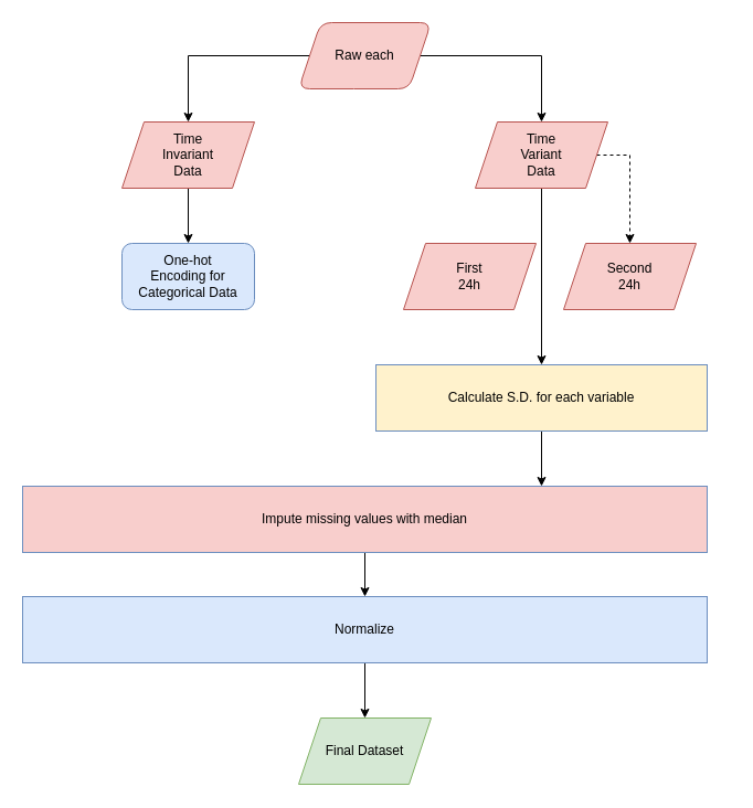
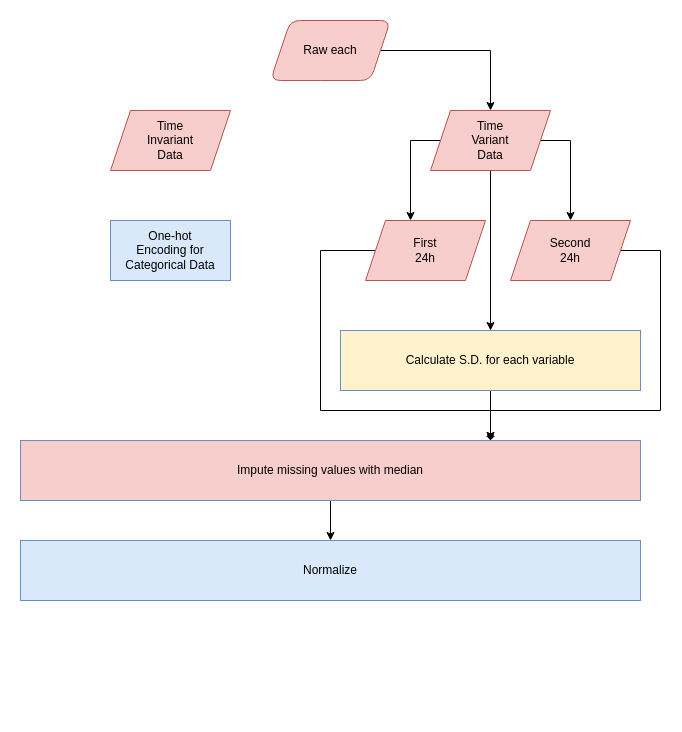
  <mxCell id="0" />
  <mxCell id="1" parent="0" />
- <mxCell id="2" style="edgeStyle=orthogonalEdgeStyle;rounded=0;orthogonalLoop=1;jettySize=auto;html=1;" parent="1" source="4" target="6" edge="1"><mxGeometry relative="1" as="geometry" /></mxCell>
  <mxCell id="3" style="edgeStyle=orthogonalEdgeStyle;rounded=0;orthogonalLoop=1;jettySize=auto;html=1;" parent="1" source="4" target="10" edge="1"><mxGeometry relative="1" as="geometry" /></mxCell>
  <mxCell id="4" value="Raw each" style="rounded=1;whiteSpace=wrap;html=1;shape=parallelogram;perimeter=parallelogramPerimeter;fixedSize=1;fillColor=#f8cecc;strokeColor=#b85450;" parent="1" vertex="1"><mxGeometry x="270" y="20" width="120" height="60" as="geometry" /></mxCell>
- <mxCell id="5" value="" style="edgeStyle=orthogonalEdgeStyle;rounded=0;orthogonalLoop=1;jettySize=auto;html=1;" parent="1" source="6" target="19" edge="1"><mxGeometry relative="1" as="geometry" /></mxCell>
  <mxCell id="6" value="Time&lt;div&gt;Invariant&lt;br&gt;Data&lt;/div&gt;" style="shape=parallelogram;perimeter=parallelogramPerimeter;whiteSpace=wrap;html=1;fixedSize=1;fillColor=#f8cecc;strokeColor=#b85450;" parent="1" vertex="1"><mxGeometry x="110" y="110" width="120" height="60" as="geometry" /></mxCell>
- <mxCell id="8" style="edgeStyle=orthogonalEdgeStyle;rounded=0;orthogonalLoop=1;jettySize=auto;html=1;dashed=1;" parent="1" source="10" target="14" edge="1"><mxGeometry relative="1" as="geometry"><Array as="points"><mxPoint x="570" y="140" /></Array></mxGeometry></mxCell>
+ <mxCell id="7" style="edgeStyle=orthogonalEdgeStyle;rounded=0;orthogonalLoop=1;jettySize=auto;html=1;" parent="1" source="10" target="12" edge="1"><mxGeometry relative="1" as="geometry"><Array as="points"><mxPoint x="410" y="140" /></Array></mxGeometry></mxCell>
+ <mxCell id="8" style="edgeStyle=orthogonalEdgeStyle;rounded=0;orthogonalLoop=1;jettySize=auto;html=1;" parent="1" source="10" target="14" edge="1"><mxGeometry relative="1" as="geometry"><Array as="points"><mxPoint x="570" y="140" /></Array></mxGeometry></mxCell>
  <mxCell id="9" style="edgeStyle=orthogonalEdgeStyle;rounded=0;orthogonalLoop=1;jettySize=auto;html=1;" edge="1" parent="1" source="10" target="21"><mxGeometry relative="1" as="geometry" /></mxCell>
  <mxCell id="10" value="Time&lt;div&gt;Variant&lt;/div&gt;&lt;div&gt;Data&lt;/div&gt;" style="shape=parallelogram;perimeter=parallelogramPerimeter;whiteSpace=wrap;html=1;fixedSize=1;fillColor=#f8cecc;strokeColor=#b85450;" parent="1" vertex="1"><mxGeometry x="430" y="110" width="120" height="60" as="geometry" /></mxCell>
+ <mxCell id="11" style="edgeStyle=orthogonalEdgeStyle;rounded=0;orthogonalLoop=1;jettySize=auto;html=1;" edge="1" parent="1" source="12" target="16"><mxGeometry relative="1" as="geometry"><Array as="points"><mxPoint x="320" y="250" /><mxPoint x="320" y="410" /><mxPoint x="490" y="410" /></Array></mxGeometry></mxCell>
  <mxCell id="12" value="First&lt;div&gt;24h&lt;/div&gt;" style="shape=parallelogram;perimeter=parallelogramPerimeter;whiteSpace=wrap;html=1;fixedSize=1;fillColor=#f8cecc;strokeColor=#b85450;" parent="1" vertex="1"><mxGeometry x="365" y="220" width="120" height="60" as="geometry" /></mxCell>
+ <mxCell id="13" style="edgeStyle=orthogonalEdgeStyle;rounded=0;orthogonalLoop=1;jettySize=auto;html=1;" edge="1" parent="1" source="14" target="16"><mxGeometry relative="1" as="geometry"><Array as="points"><mxPoint x="660" y="250" /><mxPoint x="660" y="410" /><mxPoint x="490" y="410" /></Array></mxGeometry></mxCell>
  <mxCell id="14" value="Second&lt;div&gt;24h&lt;/div&gt;" style="shape=parallelogram;perimeter=parallelogramPerimeter;whiteSpace=wrap;html=1;fixedSize=1;fillColor=#f8cecc;strokeColor=#b85450;" parent="1" vertex="1"><mxGeometry x="510" y="220" width="120" height="60" as="geometry" /></mxCell>
  <mxCell id="15" style="edgeStyle=orthogonalEdgeStyle;rounded=0;orthogonalLoop=1;jettySize=auto;html=1;" edge="1" parent="1" source="16" target="18"><mxGeometry relative="1" as="geometry" /></mxCell>
  <mxCell id="16" value="Impute missing values with median" style="rounded=0;whiteSpace=wrap;html=1;fillColor=#f8cecc;strokeColor=#6c8ebf;" parent="1" vertex="1"><mxGeometry x="20" y="440" width="620" height="60" as="geometry" /></mxCell>
- <mxCell id="17" value="" style="edgeStyle=orthogonalEdgeStyle;rounded=0;orthogonalLoop=1;jettySize=auto;html=1;" edge="1" parent="1" source="18" target="22"><mxGeometry relative="1" as="geometry" /></mxCell>
  <mxCell id="18" value="Normalize" style="rounded=0;whiteSpace=wrap;html=1;fillColor=#dae8fc;strokeColor=#6c8ebf;" parent="1" vertex="1"><mxGeometry x="20" y="540" width="620" height="60" as="geometry" /></mxCell>
- <mxCell id="19" value="One-hot&lt;div&gt;Encoding for&lt;/div&gt;&lt;div&gt;Categorical Data&lt;/div&gt;" style="whiteSpace=wrap;html=1;fillColor=#dae8fc;strokeColor=#6c8ebf;rounded=1;" parent="1" vertex="1"><mxGeometry x="110" y="220" width="120" height="60" as="geometry" /></mxCell>
- <mxCell id="20" style="edgeStyle=orthogonalEdgeStyle;rounded=0;orthogonalLoop=1;jettySize=auto;html=1;" edge="1" parent="1" source="21" target="16"><mxGeometry relative="1" as="geometry"><Array as="points"><mxPoint x="490" y="440" /><mxPoint x="490" y="440" /></Array></mxGeometry></mxCell>
+ <mxCell id="19" value="One-hot&lt;div&gt;Encoding for&lt;/div&gt;&lt;div&gt;Categorical Data&lt;/div&gt;" style="rounded=0;whiteSpace=wrap;html=1;fillColor=#dae8fc;strokeColor=#6c8ebf;" parent="1" vertex="1"><mxGeometry x="110" y="220" width="120" height="60" as="geometry" /></mxCell>
+ <mxCell id="20" style="edgeStyle=orthogonalEdgeStyle;rounded=0;orthogonalLoop=1;jettySize=auto;html=1;endArrow=diamond;" edge="1" parent="1" source="21" target="16"><mxGeometry relative="1" as="geometry"><Array as="points"><mxPoint x="490" y="440" /><mxPoint x="490" y="440" /></Array></mxGeometry></mxCell>
  <mxCell id="21" value="Calculate S.D. for each variable" style="rounded=0;whiteSpace=wrap;html=1;fillColor=#fff2cc;strokeColor=#6c8ebf;" parent="1" vertex="1"><mxGeometry x="340" y="330" width="300" height="60" as="geometry" /></mxCell>
- <mxCell id="22" value="Final Dataset" style="shape=parallelogram;perimeter=parallelogramPerimeter;whiteSpace=wrap;html=1;fixedSize=1;fillColor=#d5e8d4;strokeColor=#82b366;" parent="1" vertex="1"><mxGeometry x="270" y="650" width="120" height="60" as="geometry" /></mxCell>
